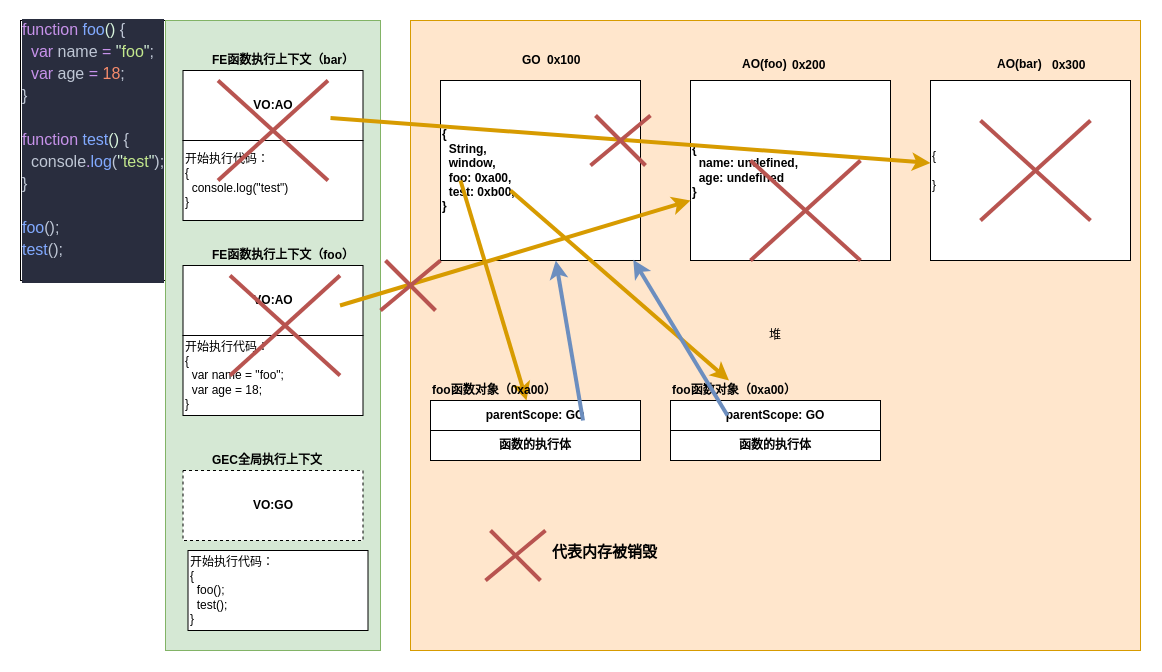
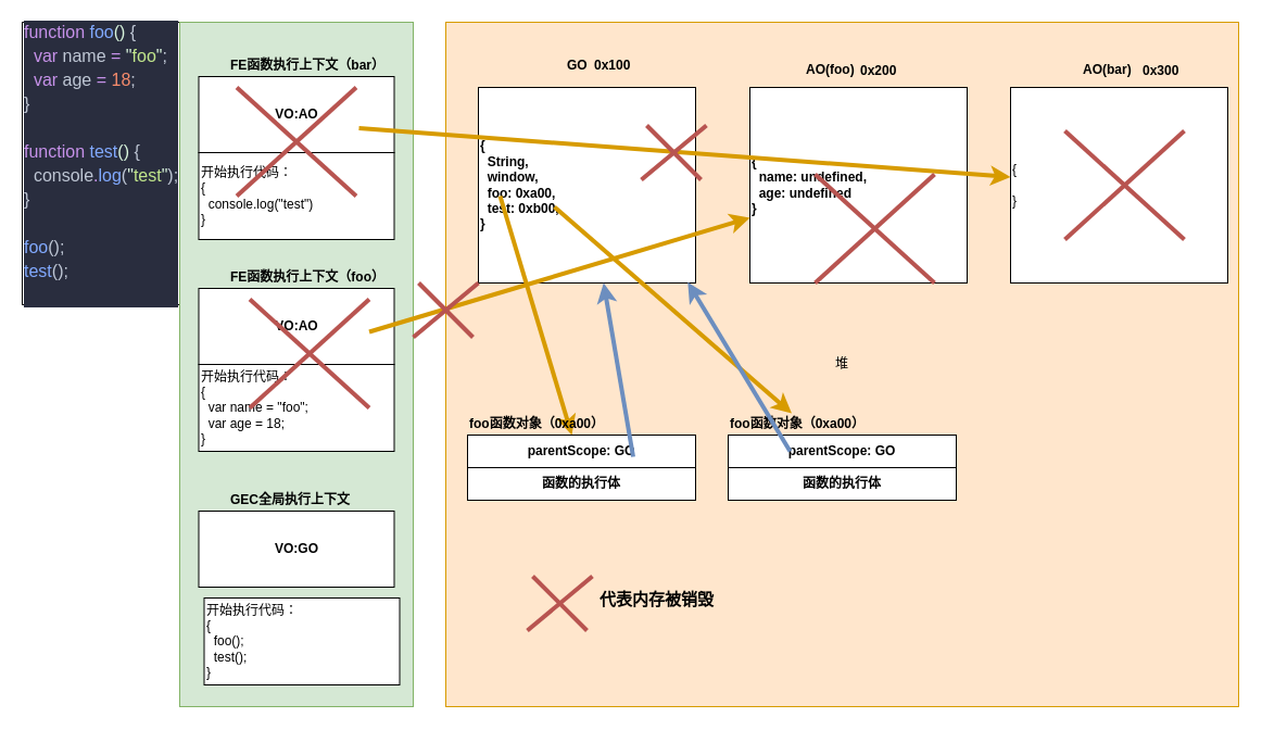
  <mxCell id="0" />
  <mxCell id="1" parent="0" />
  <mxCell id="2" value="&lt;div style=&quot;color: rgb(191 , 199 , 213) ; background-color: rgb(41 , 45 , 62) ; font-family: &amp;#34;cascadia code&amp;#34; , , &amp;#34;consolas&amp;#34; , &amp;#34;courier new&amp;#34; , monospace , &amp;#34;consolas&amp;#34; , &amp;#34;courier new&amp;#34; , monospace ; font-size: 16px ; line-height: 22px ; white-space: pre&quot;&gt;&lt;div&gt;&lt;div style=&quot;font-family: &amp;#34;cascadia code&amp;#34; , , &amp;#34;consolas&amp;#34; , &amp;#34;courier new&amp;#34; , monospace , &amp;#34;consolas&amp;#34; , &amp;#34;courier new&amp;#34; , monospace ; line-height: 22px&quot;&gt;&lt;div&gt;&lt;div style=&quot;font-family: &amp;#34;cascadia code&amp;#34; , , &amp;#34;consolas&amp;#34; , &amp;#34;courier new&amp;#34; , monospace , &amp;#34;consolas&amp;#34; , &amp;#34;courier new&amp;#34; , monospace ; line-height: 22px&quot;&gt;&lt;div&gt;&lt;span style=&quot;color: #c792ea&quot;&gt;function&lt;/span&gt; &lt;span style=&quot;color: #82aaff&quot;&gt;foo&lt;/span&gt;&lt;span style=&quot;color: #d9f5dd&quot;&gt;()&lt;/span&gt; {&lt;/div&gt;&lt;div&gt;&amp;nbsp; &lt;span style=&quot;color: #c792ea&quot;&gt;var&lt;/span&gt; name &lt;span style=&quot;color: #c792ea&quot;&gt;=&lt;/span&gt; &lt;span style=&quot;color: #d9f5dd&quot;&gt;&quot;&lt;/span&gt;&lt;span style=&quot;color: #c3e88d&quot;&gt;foo&lt;/span&gt;&lt;span style=&quot;color: #d9f5dd&quot;&gt;&quot;&lt;/span&gt;;&lt;/div&gt;&lt;div&gt;&amp;nbsp; &lt;span style=&quot;color: #c792ea&quot;&gt;var&lt;/span&gt; age &lt;span style=&quot;color: #c792ea&quot;&gt;=&lt;/span&gt; &lt;span style=&quot;color: #f78c6c&quot;&gt;18&lt;/span&gt;;&lt;/div&gt;&lt;div&gt;}&lt;/div&gt;&lt;br&gt;&lt;div&gt;&lt;span style=&quot;color: #c792ea&quot;&gt;function&lt;/span&gt; &lt;span style=&quot;color: #82aaff&quot;&gt;test&lt;/span&gt;&lt;span style=&quot;color: #d9f5dd&quot;&gt;()&lt;/span&gt; {&lt;/div&gt;&lt;div&gt;&amp;nbsp; console&lt;span style=&quot;color: #c792ea&quot;&gt;.&lt;/span&gt;&lt;span style=&quot;color: #82aaff&quot;&gt;log&lt;/span&gt;(&lt;span style=&quot;color: #d9f5dd&quot;&gt;&quot;&lt;/span&gt;&lt;span style=&quot;color: #c3e88d&quot;&gt;test&lt;/span&gt;&lt;span style=&quot;color: #d9f5dd&quot;&gt;&quot;&lt;/span&gt;);&lt;/div&gt;&lt;div&gt;}&lt;/div&gt;&lt;br&gt;&lt;div&gt;&lt;span style=&quot;color: #82aaff&quot;&gt;foo&lt;/span&gt;();&lt;/div&gt;&lt;div&gt;&lt;span style=&quot;color: #82aaff&quot;&gt;test&lt;/span&gt;();&lt;/div&gt;&lt;br&gt;&lt;/div&gt;&lt;/div&gt;&lt;/div&gt;&lt;/div&gt;&lt;/div&gt;" style="rounded=0;whiteSpace=wrap;html=1;align=left;" parent="1" vertex="1"><mxGeometry x="20" y="20" width="145" height="260" as="geometry" /></mxCell>
  <mxCell id="3" value="栈" style="rounded=0;whiteSpace=wrap;html=1;fillColor=#d5e8d4;strokeColor=#82b366;" parent="1" vertex="1"><mxGeometry x="165" y="20" width="215" height="630" as="geometry" /></mxCell>
  <mxCell id="4" value="堆" style="rounded=0;whiteSpace=wrap;html=1;fillColor=#ffe6cc;strokeColor=#d79b00;" parent="1" vertex="1"><mxGeometry x="410" y="20" width="730" height="630" as="geometry" /></mxCell>
  <mxCell id="5" value="&lt;b&gt;{&lt;br&gt;&amp;nbsp; String,&lt;br&gt;&amp;nbsp; window,&lt;br&gt;&amp;nbsp; foo: 0xa00,&lt;br&gt;&amp;nbsp; test: 0xb00,&lt;br&gt;}&lt;/b&gt;" style="rounded=0;whiteSpace=wrap;html=1;align=left;" parent="1" vertex="1"><mxGeometry x="440" y="80" width="200" height="180" as="geometry" /></mxCell>
  <mxCell id="6" value="&lt;b&gt;GO&lt;/b&gt;" style="text;html=1;resizable=0;points=[];autosize=1;align=left;verticalAlign=top;spacingTop=-4;" parent="1" vertex="1"><mxGeometry x="520" y="50" width="30" height="20" as="geometry" /></mxCell>
  <mxCell id="7" value="" style="endArrow=classic;html=1;fillColor=#ffe6cc;strokeColor=#d79b00;strokeWidth=4;" parent="1" target="8" edge="1"><mxGeometry width="50" height="50" relative="1" as="geometry"><mxPoint x="460" y="180" as="sourcePoint" /><mxPoint x="520" y="210" as="targetPoint" /></mxGeometry></mxCell>
  <mxCell id="8" value="" style="rounded=0;whiteSpace=wrap;html=1;" parent="1" vertex="1"><mxGeometry x="430" y="400" width="210" height="60" as="geometry" /></mxCell>
  <mxCell id="9" value="&lt;b&gt;foo函数对象（0xa00）&lt;/b&gt;" style="text;html=1;resizable=0;points=[];autosize=1;align=left;verticalAlign=top;spacingTop=-4;" parent="1" vertex="1"><mxGeometry x="430" y="380" width="140" height="20" as="geometry" /></mxCell>
  <mxCell id="10" value="&lt;span style=&quot;white-space: normal&quot;&gt;&lt;b&gt;parentScope: GO&lt;/b&gt;&lt;/span&gt;" style="rounded=0;whiteSpace=wrap;html=1;" parent="1" vertex="1"><mxGeometry x="430" y="400" width="210" height="30" as="geometry" /></mxCell>
  <mxCell id="11" value="&lt;b&gt;函数的执行体&lt;/b&gt;" style="rounded=0;whiteSpace=wrap;html=1;" parent="1" vertex="1"><mxGeometry x="430" y="430" width="210" height="30" as="geometry" /></mxCell>
  <mxCell id="12" value="" style="endArrow=classic;html=1;fillColor=#ffe6cc;strokeColor=#d79b00;strokeWidth=4;" parent="1" target="14" edge="1"><mxGeometry width="50" height="50" relative="1" as="geometry"><mxPoint x="510" y="190" as="sourcePoint" /><mxPoint x="690" y="280" as="targetPoint" /></mxGeometry></mxCell>
  <mxCell id="13" value="&lt;span style=&quot;white-space: normal&quot;&gt;&lt;b&gt;parentScope: GO&lt;/b&gt;&lt;/span&gt;" style="rounded=0;whiteSpace=wrap;html=1;" parent="1" vertex="1"><mxGeometry x="670" y="400" width="210" height="30" as="geometry" /></mxCell>
  <mxCell id="14" value="&lt;b&gt;foo函数对象（0xa00）&lt;/b&gt;" style="text;html=1;resizable=0;points=[];autosize=1;align=left;verticalAlign=top;spacingTop=-4;" parent="1" vertex="1"><mxGeometry x="670" y="380" width="140" height="20" as="geometry" /></mxCell>
  <mxCell id="15" value="&lt;b&gt;函数的执行体&lt;/b&gt;" style="rounded=0;whiteSpace=wrap;html=1;" parent="1" vertex="1"><mxGeometry x="670" y="430" width="210" height="30" as="geometry" /></mxCell>
- <mxCell id="16" value="&lt;b&gt;VO:GO&lt;/b&gt;" style="rounded=0;whiteSpace=wrap;html=1;align=center;dashed=1;" parent="1" vertex="1"><mxGeometry x="182.5" y="470" width="180" height="70" as="geometry" /></mxCell>
+ <mxCell id="16" value="&lt;b&gt;VO:GO&lt;/b&gt;" style="rounded=0;whiteSpace=wrap;html=1;align=center;" parent="1" vertex="1"><mxGeometry x="182.5" y="470" width="180" height="70" as="geometry" /></mxCell>
  <mxCell id="17" value="&lt;b&gt;GEC全局执行上下文&lt;/b&gt;" style="text;html=1;resizable=0;points=[];autosize=1;align=left;verticalAlign=top;spacingTop=-4;" parent="1" vertex="1"><mxGeometry x="209.5" y="450" width="130" height="20" as="geometry" /></mxCell>
  <mxCell id="18" value="开始执行代码：&lt;br&gt;{&lt;br&gt;&amp;nbsp; foo();&lt;br&gt;&amp;nbsp; test();&lt;br&gt;}" style="rounded=0;whiteSpace=wrap;html=1;align=left;" parent="1" vertex="1"><mxGeometry x="187.5" y="550" width="180" height="80" as="geometry" /></mxCell>
  <mxCell id="19" value="&lt;b&gt;{&lt;br&gt;&amp;nbsp; name: undefined,&lt;br&gt;&amp;nbsp; age: undefined&lt;br&gt;}&lt;/b&gt;" style="rounded=0;whiteSpace=wrap;html=1;align=left;" parent="1" vertex="1"><mxGeometry x="690" y="80" width="200" height="180" as="geometry" /></mxCell>
  <mxCell id="20" value="{&lt;br&gt;&amp;nbsp;&amp;nbsp;&lt;br&gt;}" style="rounded=0;whiteSpace=wrap;html=1;align=left;" parent="1" vertex="1"><mxGeometry x="930" y="80" width="200" height="180" as="geometry" /></mxCell>
  <mxCell id="21" value="&lt;b&gt;AO(foo)&lt;/b&gt;" style="text;html=1;" parent="1" vertex="1"><mxGeometry x="740" y="50" width="70" height="30" as="geometry" /></mxCell>
  <mxCell id="22" value="&lt;b&gt;AO(bar)&lt;/b&gt;" style="text;html=1;" parent="1" vertex="1"><mxGeometry x="995" y="50" width="70" height="30" as="geometry" /></mxCell>
  <mxCell id="23" value="" style="endArrow=classic;html=1;strokeWidth=4;fillColor=#dae8fc;strokeColor=#6c8ebf;" parent="1" target="5" edge="1"><mxGeometry width="50" height="50" relative="1" as="geometry"><mxPoint x="582.5" y="420" as="sourcePoint" /><mxPoint x="457.5" y="290" as="targetPoint" /></mxGeometry></mxCell>
  <mxCell id="24" value="" style="endArrow=classic;html=1;strokeWidth=4;fillColor=#dae8fc;strokeColor=#6c8ebf;entryX=0.964;entryY=0.996;entryDx=0;entryDy=0;entryPerimeter=0;" parent="1" target="5" edge="1"><mxGeometry width="50" height="50" relative="1" as="geometry"><mxPoint x="727" y="415" as="sourcePoint" /><mxPoint x="699.8" y="255" as="targetPoint" /></mxGeometry></mxCell>
  <mxCell id="25" value="&lt;b&gt;VO:AO&lt;/b&gt;" style="rounded=0;whiteSpace=wrap;html=1;align=center;" parent="1" vertex="1"><mxGeometry x="182.5" y="265" width="180" height="70" as="geometry" /></mxCell>
  <mxCell id="26" value="&lt;b&gt;FE函数执行上下文（foo）&lt;/b&gt;" style="text;html=1;resizable=0;points=[];autosize=1;align=left;verticalAlign=top;spacingTop=-4;" parent="1" vertex="1"><mxGeometry x="209.5" y="245" width="160" height="20" as="geometry" /></mxCell>
  <mxCell id="27" value="开始执行代码：&lt;br&gt;{&lt;br&gt;&amp;nbsp; var name = &quot;foo&quot;;&lt;br&gt;&amp;nbsp; var age = 18;&lt;br&gt;}" style="rounded=0;whiteSpace=wrap;html=1;align=left;" parent="1" vertex="1"><mxGeometry x="182.5" y="335" width="180" height="80" as="geometry" /></mxCell>
  <mxCell id="28" value="" style="endArrow=classic;html=1;strokeWidth=4;fillColor=#ffe6cc;strokeColor=#d79b00;" parent="1" target="19" edge="1"><mxGeometry width="50" height="50" relative="1" as="geometry"><mxPoint x="339.5" y="305" as="sourcePoint" /><mxPoint x="389.5" y="255" as="targetPoint" /></mxGeometry></mxCell>
  <mxCell id="29" value="&lt;b&gt;0x100&lt;/b&gt;" style="text;html=1;resizable=0;points=[];autosize=1;align=left;verticalAlign=top;spacingTop=-4;" parent="1" vertex="1"><mxGeometry x="545" y="50" width="50" height="20" as="geometry" /></mxCell>
  <mxCell id="30" value="&lt;b&gt;0x200&lt;/b&gt;" style="text;html=1;resizable=0;points=[];autosize=1;align=left;verticalAlign=top;spacingTop=-4;" parent="1" vertex="1"><mxGeometry x="790" y="55" width="50" height="20" as="geometry" /></mxCell>
  <mxCell id="31" value="&lt;b&gt;0x300&lt;/b&gt;" style="text;html=1;resizable=0;points=[];autosize=1;align=left;verticalAlign=top;spacingTop=-4;" parent="1" vertex="1"><mxGeometry x="1050" y="55" width="50" height="20" as="geometry" /></mxCell>
  <mxCell id="32" value="&lt;b&gt;VO:AO&lt;/b&gt;" style="rounded=0;whiteSpace=wrap;html=1;align=center;" parent="1" vertex="1"><mxGeometry x="182.5" y="70" width="180" height="70" as="geometry" /></mxCell>
  <mxCell id="33" value="&lt;b&gt;FE函数执行上下文（bar）&lt;/b&gt;" style="text;html=1;resizable=0;points=[];autosize=1;align=left;verticalAlign=top;spacingTop=-4;" parent="1" vertex="1"><mxGeometry x="209.5" y="50" width="160" height="20" as="geometry" /></mxCell>
  <mxCell id="34" value="开始执行代码：&lt;br&gt;{&lt;br&gt;&amp;nbsp; console.log(&quot;test&quot;)&lt;br&gt;}" style="rounded=0;whiteSpace=wrap;html=1;align=left;" parent="1" vertex="1"><mxGeometry x="182.5" y="140" width="180" height="80" as="geometry" /></mxCell>
  <mxCell id="35" value="" style="endArrow=classic;html=1;strokeWidth=4;fillColor=#ffe6cc;strokeColor=#d79b00;" parent="1" target="20" edge="1"><mxGeometry width="50" height="50" relative="1" as="geometry"><mxPoint x="330" y="117.5" as="sourcePoint" /><mxPoint x="680.5" y="12.467" as="targetPoint" /></mxGeometry></mxCell>
  <mxCell id="36" value="" style="endArrow=none;html=1;strokeWidth=4;fillColor=#f8cecc;strokeColor=#b85450;" parent="1" edge="1"><mxGeometry width="50" height="50" relative="1" as="geometry"><mxPoint x="229.5" y="375" as="sourcePoint" /><mxPoint x="339.5" y="275" as="targetPoint" /></mxGeometry></mxCell>
  <mxCell id="37" value="" style="endArrow=none;html=1;strokeWidth=4;fillColor=#f8cecc;strokeColor=#b85450;" parent="1" edge="1"><mxGeometry width="50" height="50" relative="1" as="geometry"><mxPoint x="339.5" y="375" as="sourcePoint" /><mxPoint x="229.5" y="275" as="targetPoint" /></mxGeometry></mxCell>
  <mxCell id="38" value="" style="endArrow=none;html=1;strokeWidth=4;fillColor=#f8cecc;strokeColor=#b85450;" parent="1" edge="1"><mxGeometry width="50" height="50" relative="1" as="geometry"><mxPoint x="380" y="310" as="sourcePoint" /><mxPoint x="440" y="260" as="targetPoint" /></mxGeometry></mxCell>
  <mxCell id="39" value="" style="endArrow=none;html=1;strokeWidth=4;fillColor=#f8cecc;strokeColor=#b85450;" parent="1" edge="1"><mxGeometry width="50" height="50" relative="1" as="geometry"><mxPoint x="435" y="310" as="sourcePoint" /><mxPoint x="385" y="260" as="targetPoint" /></mxGeometry></mxCell>
  <mxCell id="40" value="" style="endArrow=none;html=1;strokeWidth=4;fillColor=#f8cecc;strokeColor=#b85450;" parent="1" edge="1"><mxGeometry width="50" height="50" relative="1" as="geometry"><mxPoint x="750" y="260" as="sourcePoint" /><mxPoint x="860" y="160" as="targetPoint" /></mxGeometry></mxCell>
  <mxCell id="41" value="" style="endArrow=none;html=1;strokeWidth=4;fillColor=#f8cecc;strokeColor=#b85450;" parent="1" edge="1"><mxGeometry width="50" height="50" relative="1" as="geometry"><mxPoint x="860" y="260" as="sourcePoint" /><mxPoint x="750" y="160" as="targetPoint" /></mxGeometry></mxCell>
  <mxCell id="42" value="" style="endArrow=none;html=1;strokeWidth=4;fillColor=#f8cecc;strokeColor=#b85450;" parent="1" edge="1"><mxGeometry width="50" height="50" relative="1" as="geometry"><mxPoint x="217.5" y="180" as="sourcePoint" /><mxPoint x="327.5" y="80" as="targetPoint" /></mxGeometry></mxCell>
  <mxCell id="43" value="" style="endArrow=none;html=1;strokeWidth=4;fillColor=#f8cecc;strokeColor=#b85450;" parent="1" edge="1"><mxGeometry width="50" height="50" relative="1" as="geometry"><mxPoint x="327.5" y="180" as="sourcePoint" /><mxPoint x="217.5" y="80" as="targetPoint" /></mxGeometry></mxCell>
  <mxCell id="44" value="" style="endArrow=none;html=1;strokeWidth=4;fillColor=#f8cecc;strokeColor=#b85450;" parent="1" edge="1"><mxGeometry width="50" height="50" relative="1" as="geometry"><mxPoint x="980" y="220" as="sourcePoint" /><mxPoint x="1090" y="120" as="targetPoint" /></mxGeometry></mxCell>
  <mxCell id="45" value="" style="endArrow=none;html=1;strokeWidth=4;fillColor=#f8cecc;strokeColor=#b85450;" parent="1" edge="1"><mxGeometry width="50" height="50" relative="1" as="geometry"><mxPoint x="1090" y="220" as="sourcePoint" /><mxPoint x="980" y="120" as="targetPoint" /></mxGeometry></mxCell>
  <mxCell id="46" value="" style="endArrow=none;html=1;strokeWidth=4;fillColor=#f8cecc;strokeColor=#b85450;" parent="1" edge="1"><mxGeometry width="50" height="50" relative="1" as="geometry"><mxPoint x="590" y="165" as="sourcePoint" /><mxPoint x="650" y="115" as="targetPoint" /></mxGeometry></mxCell>
  <mxCell id="47" value="" style="endArrow=none;html=1;strokeWidth=4;fillColor=#f8cecc;strokeColor=#b85450;" parent="1" edge="1"><mxGeometry width="50" height="50" relative="1" as="geometry"><mxPoint x="645" y="165" as="sourcePoint" /><mxPoint x="595" y="115" as="targetPoint" /></mxGeometry></mxCell>
  <mxCell id="48" value="" style="endArrow=none;html=1;strokeWidth=4;fillColor=#f8cecc;strokeColor=#b85450;" parent="1" edge="1"><mxGeometry width="50" height="50" relative="1" as="geometry"><mxPoint x="485" y="580" as="sourcePoint" /><mxPoint x="545" y="530" as="targetPoint" /></mxGeometry></mxCell>
  <mxCell id="49" value="" style="endArrow=none;html=1;strokeWidth=4;fillColor=#f8cecc;strokeColor=#b85450;" parent="1" edge="1"><mxGeometry width="50" height="50" relative="1" as="geometry"><mxPoint x="540" y="580" as="sourcePoint" /><mxPoint x="490" y="530" as="targetPoint" /></mxGeometry></mxCell>
  <mxCell id="50" value="&lt;b&gt;&lt;font style=&quot;font-size: 15px&quot;&gt;代表内存被销毁&lt;/font&gt;&lt;/b&gt;" style="text;html=1;resizable=0;points=[];autosize=1;align=left;verticalAlign=top;spacingTop=-4;" parent="1" vertex="1"><mxGeometry x="550" y="540" width="120" height="20" as="geometry" /></mxCell>
